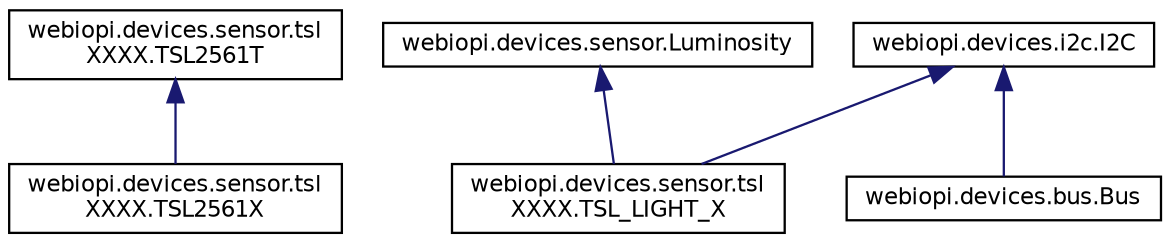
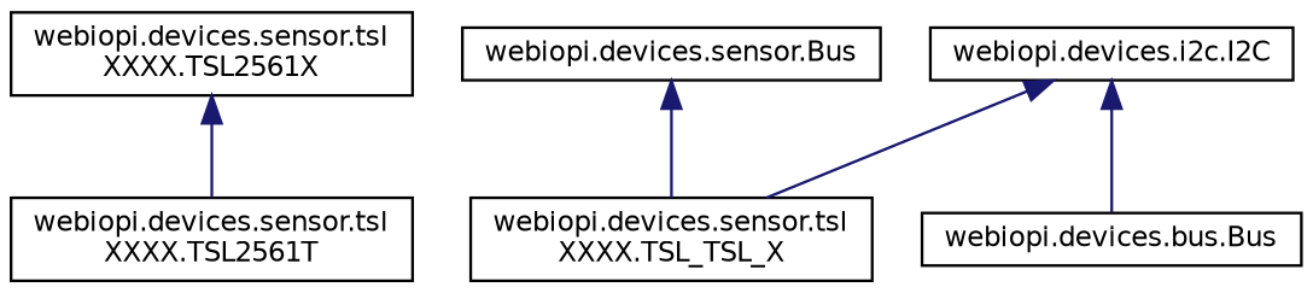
  digraph {
    node [color=black fillcolor=white fontname=Helvetica fontsize=10 shape=record style=filled]
    edge [color=midnightblue dir=back fontname=Helvetica fontsize=10 labelfontname=Helvetica labelfontsize=10 style=solid]
    n1 [height=0.2 label="webiopi.devices.sensor.tsl\lXXXX.TSL2561T" width=0.4]
    n2 [height=0.2 label="webiopi.devices.sensor.tsl\lXXXX.TSL2561X" width=0.4]
-   n3 [height=0.2 label="webiopi.devices.sensor.tsl\lXXXX.TSL_LIGHT_X" width=0.4]
+   n3 [height=0.2 label="webiopi.devices.sensor.tsl\lXXXX.TSL_TSL_X" width=0.4]
    n4 [height=0.2 label="webiopi.devices.i2c.I2C" width=0.4]
    n5 [height=0.2 label="webiopi.devices.bus.Bus" width=0.4]
-   n6 [height=0.2 label="webiopi.devices.sensor.Luminosity" width=0.4]
-   n1 -> n2
+   n6 [height=0.2 label="webiopi.devices.sensor.Bus" width=0.4]
+   n2 -> n1
    n4 -> n3
    n4 -> n5
    n6 -> n3
  }
